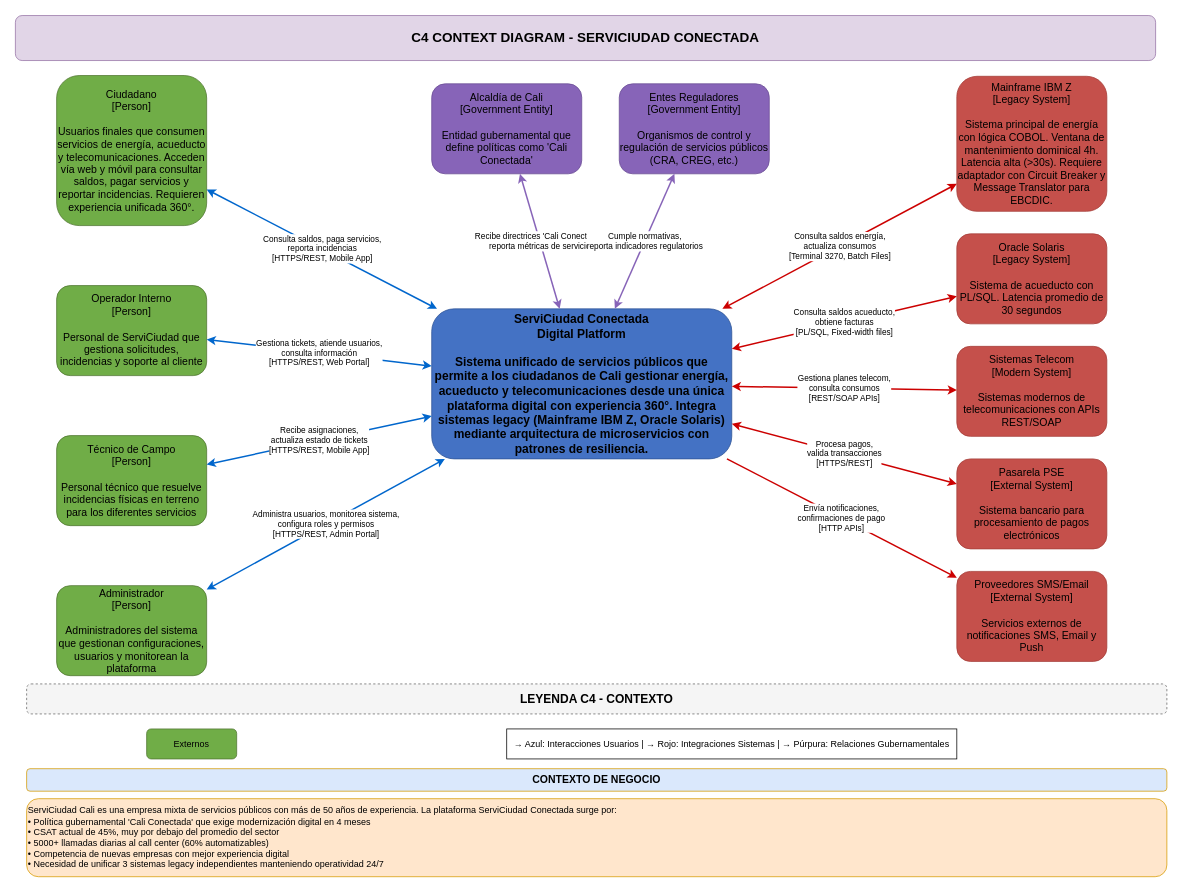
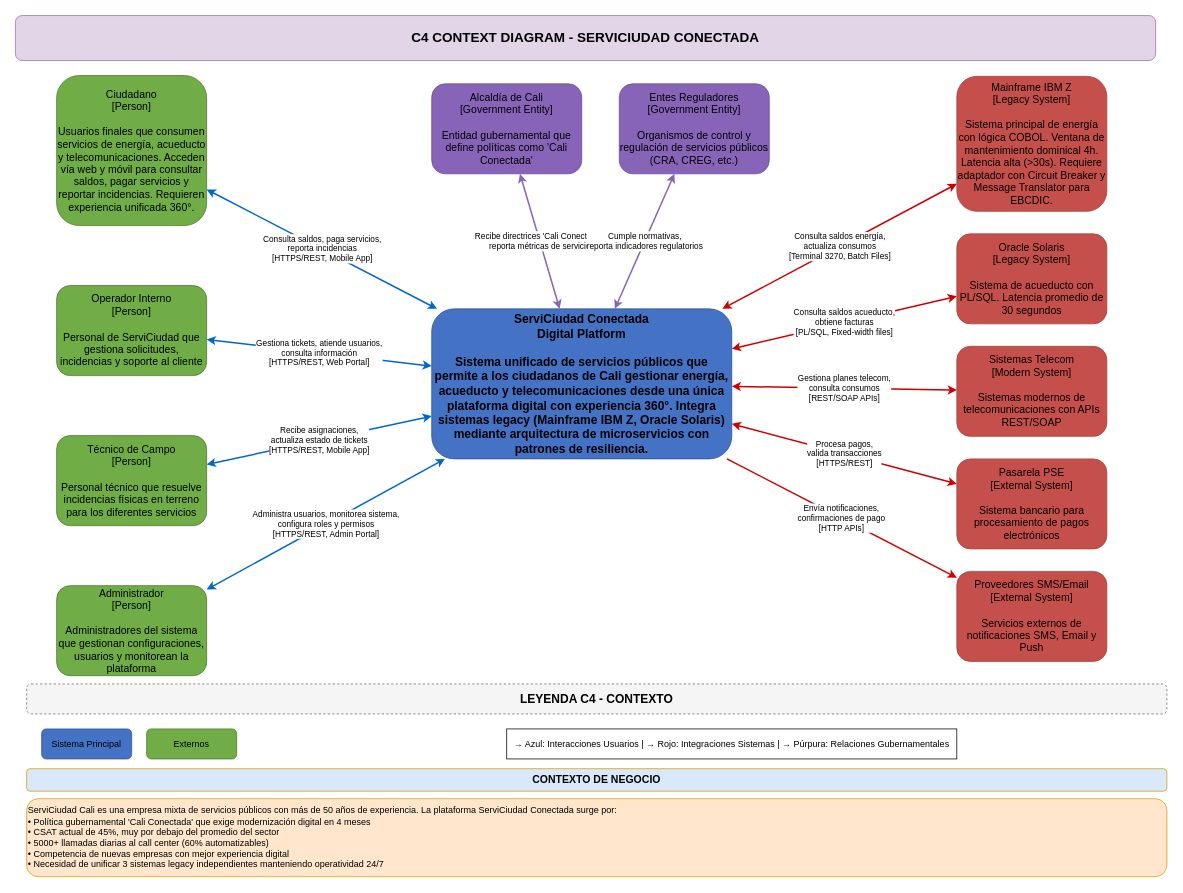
  <mxCell id="0" />
  <mxCell id="1" parent="0" />
  <mxCell id="2" value="C4 CONTEXT DIAGRAM - SERVICIUDAD CONECTADA" style="rounded=1;whiteSpace=wrap;html=1;fillColor=#e1d5e7;strokeColor=#9673a6;fontSize=18;fontStyle=1;" vertex="1" parent="1"><mxGeometry x="20" y="20" width="1520" height="60" as="geometry" /></mxCell>
  <mxCell id="3" value="ServiCiudad Conectada&#10;Digital Platform&#10;&#10;Sistema unificado de servicios públicos que permite a los ciudadanos de Cali gestionar energía, acueducto y telecomunicaciones desde una única plataforma digital con experiencia 360°. Integra sistemas legacy (Mainframe IBM Z, Oracle Solaris) mediante arquitectura de microservicios con patrones de resiliencia." style="rounded=1;whiteSpace=wrap;html=1;fillColor=#4472C4;strokeColor=#2E5394;fontColor=#000000;fontSize=16;fontStyle=1;align=center;" vertex="1" parent="1"><mxGeometry x="575" y="411" width="400" height="200" as="geometry" /></mxCell>
  <mxCell id="4" value="Ciudadano&#10;[Person]&#10;&#10;Usuarios finales que consumen servicios de energía, acueducto y telecomunicaciones. Acceden vía web y móvil para consultar saldos, pagar servicios y reportar incidencias. Requieren experiencia unificada 360°." style="rounded=1;whiteSpace=wrap;html=1;fillColor=#70AD47;strokeColor=#4F7530;fontColor=#000000;fontSize=14;" vertex="1" parent="1"><mxGeometry x="75" y="100" width="200" height="200" as="geometry" /></mxCell>
  <mxCell id="5" value="Operador Interno&#10;[Person]&#10;&#10;Personal de ServiCiudad que gestiona solicitudes, incidencias y soporte al cliente" style="rounded=1;whiteSpace=wrap;html=1;fillColor=#70AD47;strokeColor=#4F7530;fontColor=#000000;fontSize=14;" vertex="1" parent="1"><mxGeometry x="75" y="380" width="200" height="120" as="geometry" /></mxCell>
  <mxCell id="6" value="Técnico de Campo&#10;[Person]&#10;&#10;Personal técnico que resuelve incidencias físicas en terreno para los diferentes servicios" style="rounded=1;whiteSpace=wrap;html=1;fillColor=#70AD47;strokeColor=#4F7530;fontColor=#000000;fontSize=14;" vertex="1" parent="1"><mxGeometry x="75" y="580" width="200" height="120" as="geometry" /></mxCell>
  <mxCell id="7" value="Administrador&#10;[Person]&#10;&#10;Administradores del sistema que gestionan configuraciones, usuarios y monitorean la plataforma" style="rounded=1;whiteSpace=wrap;html=1;fillColor=#70AD47;strokeColor=#4F7530;fontColor=#000000;fontSize=14;" vertex="1" parent="1"><mxGeometry x="75" y="780" width="200" height="120" as="geometry" /></mxCell>
  <mxCell id="8" value="Mainframe IBM Z&#10;[Legacy System]&#10;&#10;Sistema principal de energía con lógica COBOL. Ventana de mantenimiento dominical 4h. Latencia alta (&amp;gt;30s). Requiere adaptador con Circuit Breaker y Message Translator para EBCDIC." style="rounded=1;whiteSpace=wrap;html=1;fillColor=#C5504B;strokeColor=#A43E39;fontColor=#000000;fontSize=14;" vertex="1" parent="1"><mxGeometry x="1275" y="101" width="200" height="180" as="geometry" /></mxCell>
  <mxCell id="9" value="Oracle Solaris&#10;[Legacy System]&#10;&#10;Sistema de acueducto con PL/SQL. Latencia promedio de 30 segundos" style="rounded=1;whiteSpace=wrap;html=1;fillColor=#C5504B;strokeColor=#A43E39;fontColor=#000000;fontSize=14;" vertex="1" parent="1"><mxGeometry x="1275" y="311" width="200" height="120" as="geometry" /></mxCell>
  <mxCell id="10" value="Sistemas Telecom&#10;[Modern System]&#10;&#10;Sistemas modernos de telecomunicaciones con APIs REST/SOAP" style="rounded=1;whiteSpace=wrap;html=1;fillColor=#C5504B;strokeColor=#A43E39;fontColor=#000000;fontSize=14;" vertex="1" parent="1"><mxGeometry x="1275" y="461" width="200" height="120" as="geometry" /></mxCell>
  <mxCell id="11" value="Pasarela PSE&#10;[External System]&#10;&#10;Sistema bancario para procesamiento de pagos electrónicos" style="rounded=1;whiteSpace=wrap;html=1;fillColor=#C5504B;strokeColor=#A43E39;fontColor=#000000;fontSize=14;" vertex="1" parent="1"><mxGeometry x="1275" y="611" width="200" height="120" as="geometry" /></mxCell>
  <mxCell id="12" value="Proveedores SMS/Email&#10;[External System]&#10;&#10;Servicios externos de notificaciones SMS, Email y Push" style="rounded=1;whiteSpace=wrap;html=1;fillColor=#C5504B;strokeColor=#A43E39;fontColor=#000000;fontSize=14;" vertex="1" parent="1"><mxGeometry x="1275" y="761" width="200" height="120" as="geometry" /></mxCell>
  <mxCell id="13" value="Alcaldía de Cali&#10;[Government Entity]&#10;&#10;Entidad gubernamental que define políticas como 'Cali Conectada'" style="rounded=1;whiteSpace=wrap;html=1;fillColor=#8764B8;strokeColor=#6A4C93;fontColor=#000000;fontSize=14;" vertex="1" parent="1"><mxGeometry x="575" y="111" width="200" height="120" as="geometry" /></mxCell>
  <mxCell id="14" value="Entes Reguladores&#10;[Government Entity]&#10;&#10;Organismos de control y regulación de servicios públicos (CRA, CREG, etc.)" style="rounded=1;whiteSpace=wrap;html=1;fillColor=#8764B8;strokeColor=#6A4C93;fontColor=#000000;fontSize=14;" vertex="1" parent="1"><mxGeometry x="825" y="111" width="200" height="120" as="geometry" /></mxCell>
  <mxCell id="15" value="Consulta saldos, paga servicios,&#10;reporta incidencias&#10;[HTTPS/REST, Mobile App]" style="endArrow=classic;startArrow=classic;html=1;strokeColor=#0066CC;strokeWidth=2;labelBackgroundColor=#FFFFFF;fontColor=#000000;" edge="1" parent="1" source="4" target="3"><mxGeometry width="50" height="50" relative="1" as="geometry"><mxPoint x="295" y="271" as="sourcePoint" /><mxPoint x="555" y="471" as="targetPoint" /></mxGeometry></mxCell>
  <mxCell id="16" value="Gestiona tickets, atiende usuarios,&#10;consulta información&#10;[HTTPS/REST, Web Portal]" style="endArrow=classic;startArrow=classic;html=1;strokeColor=#0066CC;strokeWidth=2;labelBackgroundColor=#FFFFFF;fontColor=#000000;" edge="1" parent="1" source="5" target="3"><mxGeometry width="50" height="50" relative="1" as="geometry"><mxPoint x="295" y="471" as="sourcePoint" /><mxPoint x="555" y="511" as="targetPoint" /></mxGeometry></mxCell>
  <mxCell id="17" value="Recibe asignaciones,&#10;actualiza estado de tickets&#10;[HTTPS/REST, Mobile App]" style="endArrow=classic;startArrow=classic;html=1;strokeColor=#0066CC;strokeWidth=2;labelBackgroundColor=#FFFFFF;fontColor=#000000;" edge="1" parent="1" source="6" target="3"><mxGeometry width="50" height="50" relative="1" as="geometry"><mxPoint x="295" y="671" as="sourcePoint" /><mxPoint x="555" y="561" as="targetPoint" /></mxGeometry></mxCell>
  <mxCell id="18" value="Administra usuarios, monitorea sistema,&#10;configura roles y permisos&#10;[HTTPS/REST, Admin Portal]" style="endArrow=classic;startArrow=classic;html=1;strokeColor=#0066CC;strokeWidth=2;labelBackgroundColor=#FFFFFF;fontColor=#000000;" edge="1" parent="1" source="7" target="3"><mxGeometry width="50" height="50" relative="1" as="geometry"><mxPoint x="295" y="871" as="sourcePoint" /><mxPoint x="555" y="591" as="targetPoint" /></mxGeometry></mxCell>
  <mxCell id="19" value="Consulta saldos energía,&#10;actualiza consumos&#10;[Terminal 3270, Batch Files]" style="endArrow=classic;startArrow=classic;html=1;strokeColor=#CC0000;strokeWidth=2;labelBackgroundColor=#FFFFFF;fontColor=#000000;" edge="1" parent="1" source="3" target="8"><mxGeometry width="50" height="50" relative="1" as="geometry"><mxPoint x="995" y="361" as="sourcePoint" /><mxPoint x="1255" y="221" as="targetPoint" /></mxGeometry></mxCell>
  <mxCell id="20" value="Consulta saldos acueducto,&#10;obtiene facturas&#10;[PL/SQL, Fixed-width files]" style="endArrow=classic;startArrow=classic;html=1;strokeColor=#CC0000;strokeWidth=2;labelBackgroundColor=#FFFFFF;fontColor=#000000;" edge="1" parent="1" source="3" target="9"><mxGeometry width="50" height="50" relative="1" as="geometry"><mxPoint x="995" y="411" as="sourcePoint" /><mxPoint x="1255" y="371" as="targetPoint" /></mxGeometry></mxCell>
  <mxCell id="21" value="Gestiona planes telecom,&#10;consulta consumos&#10;[REST/SOAP APIs]" style="endArrow=classic;startArrow=classic;html=1;strokeColor=#CC0000;strokeWidth=2;labelBackgroundColor=#FFFFFF;fontColor=#000000;" edge="1" parent="1" source="3" target="10"><mxGeometry width="50" height="50" relative="1" as="geometry"><mxPoint x="995" y="511" as="sourcePoint" /><mxPoint x="1255" y="521" as="targetPoint" /></mxGeometry></mxCell>
  <mxCell id="22" value="Procesa pagos,&#10;valida transacciones&#10;[HTTPS/REST]" style="endArrow=classic;startArrow=classic;html=1;strokeColor=#CC0000;strokeWidth=2;labelBackgroundColor=#FFFFFF;fontColor=#000000;" edge="1" parent="1" source="3" target="11"><mxGeometry width="50" height="50" relative="1" as="geometry"><mxPoint x="995" y="561" as="sourcePoint" /><mxPoint x="1255" y="671" as="targetPoint" /></mxGeometry></mxCell>
  <mxCell id="23" value="Envía notificaciones,&#10;confirmaciones de pago&#10;[HTTP APIs]" style="endArrow=classic;html=1;strokeColor=#CC0000;strokeWidth=2;labelBackgroundColor=#FFFFFF;fontColor=#000000;" edge="1" parent="1" source="3" target="12"><mxGeometry width="50" height="50" relative="1" as="geometry"><mxPoint x="995" y="591" as="sourcePoint" /><mxPoint x="1255" y="821" as="targetPoint" /></mxGeometry></mxCell>
  <mxCell id="24" value="Recibe directrices 'Cali Conectada',&#10;reporta métricas de servicio" style="endArrow=classic;startArrow=classic;html=1;strokeColor=#8764B8;strokeWidth=2;labelBackgroundColor=#FFFFFF;fontColor=#000000;" edge="1" parent="1" source="3" target="13"><mxGeometry width="50" height="50" relative="1" as="geometry"><mxPoint x="675" y="391" as="sourcePoint" /><mxPoint x="675" y="251" as="targetPoint" /></mxGeometry></mxCell>
  <mxCell id="25" value="Cumple normativas,&#10;reporta indicadores regulatorios" style="endArrow=classic;startArrow=classic;html=1;strokeColor=#8764B8;strokeWidth=2;labelBackgroundColor=#FFFFFF;fontColor=#000000;" edge="1" parent="1" source="3" target="14"><mxGeometry width="50" height="50" relative="1" as="geometry"><mxPoint x="825" y="391" as="sourcePoint" /><mxPoint x="925" y="251" as="targetPoint" /></mxGeometry></mxCell>
  <mxCell id="26" value="LEYENDA C4 - CONTEXTO" style="rounded=1;whiteSpace=wrap;html=1;fillColor=#f5f5f5;strokeColor=#666666;fontSize=16;fontStyle=1;dashed=1;" vertex="1" parent="1"><mxGeometry x="35" y="911" width="1520" height="40" as="geometry" /></mxCell>
+ <mxCell id="27" value="Sistema Principal" style="rounded=1;whiteSpace=wrap;html=1;fillColor=#4472C4;strokeColor=#2E5394;fontColor=#000000;fontSize=12;" vertex="1" parent="1"><mxGeometry x="55" y="971" width="120" height="40" as="geometry" /></mxCell>
  <mxCell id="28" value="Externos" style="rounded=1;whiteSpace=wrap;html=1;fillColor=#70AD47;strokeColor=#4F7530;fontColor=#000000;fontSize=12;" vertex="1" parent="1"><mxGeometry x="195" y="971" width="120" height="40" as="geometry" /></mxCell>
  <mxCell id="29" value="→ Azul: Interacciones Usuarios | → Rojo: Integraciones Sistemas | → Púrpura: Relaciones Gubernamentales" style="rounded=0;whiteSpace=wrap;html=1;fontSize=12;" vertex="1" parent="1"><mxGeometry x="675" y="971" width="600" height="40" as="geometry" /></mxCell>
  <mxCell id="30" value="CONTEXTO DE NEGOCIO" style="rounded=1;whiteSpace=wrap;html=1;fillColor=#dae8fc;strokeColor=#D79B00;fontSize=14;fontStyle=1;" vertex="1" parent="1"><mxGeometry x="35" y="1024" width="1520" height="30" as="geometry" /></mxCell>
  <mxCell id="31" value="ServiCiudad Cali es una empresa mixta de servicios públicos con más de 50 años de experiencia. La plataforma ServiCiudad Conectada surge por:&#10;• Política gubernamental 'Cali Conectada' que exige modernización digital en 4 meses&#10;• CSAT actual de 45%, muy por debajo del promedio del sector&#10;• 5000+ llamadas diarias al call center (60% automatizables)&#10;• Competencia de nuevas empresas con mejor experiencia digital&#10;• Necesidad de unificar 3 sistemas legacy independientes manteniendo operatividad 24/7" style="rounded=1;whiteSpace=wrap;html=1;fillColor=#FFE6CC;strokeColor=#D79B00;align=left;" vertex="1" parent="1"><mxGeometry x="35" y="1064" width="1520" height="104" as="geometry" /></mxCell>
